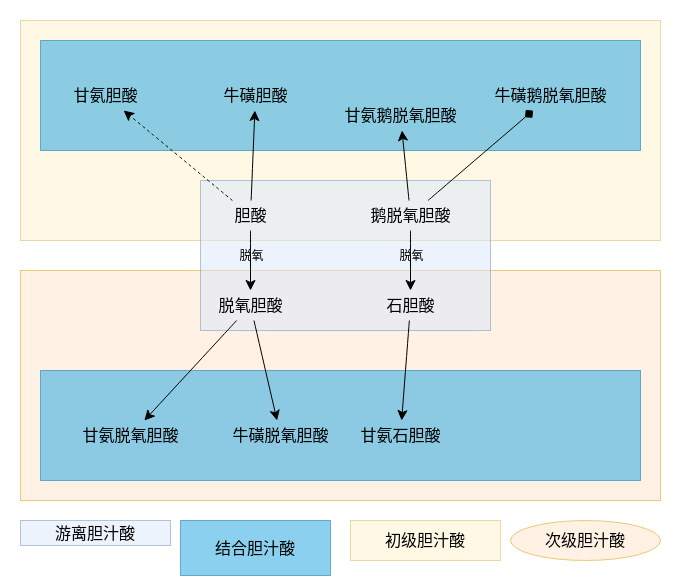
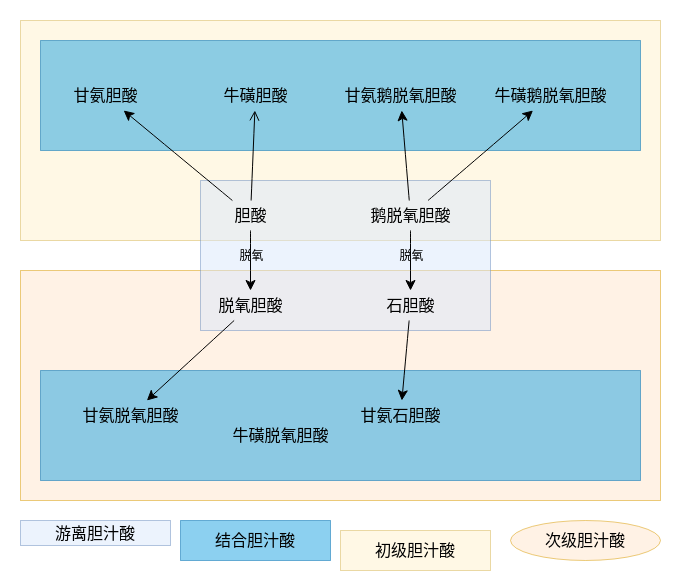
  <mxCell id="0" />
  <mxCell id="1" parent="0" />
  <mxCell id="2" value="" style="rounded=0;whiteSpace=wrap;html=1;fontSize=16;fillColor=#fff2cc;strokeColor=#d6b656;opacity=50;" vertex="1" parent="1"><mxGeometry x="20" y="20" width="640" height="220" as="geometry" /></mxCell>
  <mxCell id="3" value="" style="rounded=0;whiteSpace=wrap;html=1;fontSize=16;fillColor=#ffe6cc;strokeColor=#d79b00;opacity=50;" vertex="1" parent="1"><mxGeometry x="20" y="270" width="640" height="230" as="geometry" /></mxCell>
  <mxCell id="4" value="" style="rounded=0;whiteSpace=wrap;html=1;fontSize=16;fillColor=#dae8fc;strokeColor=#6c8ebf;opacity=50;" vertex="1" parent="1"><mxGeometry x="200" y="180" width="290" height="150" as="geometry" /></mxCell>
  <mxCell id="5" value="" style="rounded=0;whiteSpace=wrap;html=1;fontSize=16;fillColor=#1ba1e2;strokeColor=#006EAF;opacity=50;fontColor=#ffffff;" vertex="1" parent="1"><mxGeometry x="40" y="370" width="600" height="110" as="geometry" /></mxCell>
  <mxCell id="6" value="" style="rounded=0;whiteSpace=wrap;html=1;fontSize=16;fillColor=#1ba1e2;strokeColor=#006EAF;opacity=50;fontColor=#ffffff;" vertex="1" parent="1"><mxGeometry x="40" y="40" width="600" height="110" as="geometry" /></mxCell>
- <mxCell id="7" value="" style="edgeStyle=none;curved=1;rounded=0;orthogonalLoop=1;jettySize=auto;html=1;fontSize=12;startSize=8;endSize=8;" edge="1" parent="1" source="11" target="23"><mxGeometry relative="1" as="geometry" /></mxCell>
- <mxCell id="8" style="edgeStyle=none;curved=1;rounded=0;orthogonalLoop=1;jettySize=auto;html=1;fontSize=12;startSize=8;endSize=8;dashed=1;" edge="1" parent="1" source="11" target="22"><mxGeometry relative="1" as="geometry" /></mxCell>
+ <mxCell id="7" value="" style="edgeStyle=none;curved=1;rounded=0;orthogonalLoop=1;jettySize=auto;html=1;fontSize=12;startSize=8;endSize=8;endArrow=open;" edge="1" parent="1" source="11" target="23"><mxGeometry relative="1" as="geometry" /></mxCell>
+ <mxCell id="8" style="edgeStyle=none;curved=1;rounded=0;orthogonalLoop=1;jettySize=auto;html=1;fontSize=12;startSize=8;endSize=8;" edge="1" parent="1" source="11" target="22"><mxGeometry relative="1" as="geometry" /></mxCell>
  <mxCell id="9" style="edgeStyle=none;curved=1;rounded=0;orthogonalLoop=1;jettySize=auto;html=1;fontSize=12;startSize=8;endSize=8;" edge="1" parent="1" source="11" target="19"><mxGeometry relative="1" as="geometry" /></mxCell>
  <mxCell id="10" value="脱氧" style="edgeLabel;html=1;align=center;verticalAlign=middle;resizable=0;points=[];fontSize=12;labelBackgroundColor=none;" vertex="1" connectable="0" parent="9"><mxGeometry x="0.029" relative="1" as="geometry"><mxPoint y="-6" as="offset" /></mxGeometry></mxCell>
  <mxCell id="11" value="胆酸" style="text;html=1;align=center;verticalAlign=middle;resizable=0;points=[];autosize=1;strokeColor=none;fillColor=none;fontSize=16;" vertex="1" parent="1"><mxGeometry x="220" y="200" width="60" height="30" as="geometry" /></mxCell>
  <mxCell id="12" style="edgeStyle=none;curved=1;rounded=0;orthogonalLoop=1;jettySize=auto;html=1;fontSize=12;startSize=8;endSize=8;" edge="1" parent="1" source="16" target="24"><mxGeometry relative="1" as="geometry" /></mxCell>
- <mxCell id="13" style="edgeStyle=none;curved=1;rounded=0;orthogonalLoop=1;jettySize=auto;html=1;fontSize=12;startSize=8;endSize=8;endArrow=diamond;" edge="1" parent="1" source="16" target="25"><mxGeometry relative="1" as="geometry" /></mxCell>
+ <mxCell id="13" style="edgeStyle=none;curved=1;rounded=0;orthogonalLoop=1;jettySize=auto;html=1;fontSize=12;startSize=8;endSize=8;" edge="1" parent="1" source="16" target="25"><mxGeometry relative="1" as="geometry" /></mxCell>
  <mxCell id="14" style="edgeStyle=none;curved=1;rounded=0;orthogonalLoop=1;jettySize=auto;html=1;fontSize=12;startSize=8;endSize=8;" edge="1" parent="1" source="16" target="21"><mxGeometry relative="1" as="geometry" /></mxCell>
  <mxCell id="15" value="脱氧" style="edgeLabel;html=1;align=center;verticalAlign=middle;resizable=0;points=[];fontSize=12;labelBackgroundColor=none;" vertex="1" connectable="0" parent="14"><mxGeometry x="-0.115" y="4" relative="1" as="geometry"><mxPoint x="-4" y="-2" as="offset" /></mxGeometry></mxCell>
  <mxCell id="16" value="鹅脱氧胆酸" style="text;html=1;align=center;verticalAlign=middle;resizable=0;points=[];autosize=1;strokeColor=none;fillColor=none;fontSize=16;" vertex="1" parent="1"><mxGeometry x="360" y="200" width="100" height="30" as="geometry" /></mxCell>
- <mxCell id="17" style="edgeStyle=none;curved=1;rounded=0;orthogonalLoop=1;jettySize=auto;html=1;fontSize=12;startSize=8;endSize=8;" edge="1" parent="1" source="19" target="27"><mxGeometry relative="1" as="geometry" /></mxCell>
  <mxCell id="18" style="edgeStyle=none;curved=1;rounded=0;orthogonalLoop=1;jettySize=auto;html=1;fontSize=12;startSize=8;endSize=8;" edge="1" parent="1" source="19" target="26"><mxGeometry relative="1" as="geometry" /></mxCell>
  <mxCell id="19" value="脱氧胆酸" style="text;html=1;align=center;verticalAlign=middle;resizable=0;points=[];autosize=1;strokeColor=none;fillColor=none;fontSize=16;" vertex="1" parent="1"><mxGeometry x="205" y="290" width="90" height="30" as="geometry" /></mxCell>
  <mxCell id="20" style="edgeStyle=none;curved=1;rounded=0;orthogonalLoop=1;jettySize=auto;html=1;fontSize=12;startSize=8;endSize=8;" edge="1" parent="1" source="21" target="28"><mxGeometry relative="1" as="geometry" /></mxCell>
  <mxCell id="21" value="石胆酸" style="text;html=1;align=center;verticalAlign=middle;resizable=0;points=[];autosize=1;strokeColor=none;fillColor=none;fontSize=16;" vertex="1" parent="1"><mxGeometry x="375" y="290" width="70" height="30" as="geometry" /></mxCell>
  <mxCell id="22" value="甘氨胆酸" style="text;html=1;align=center;verticalAlign=middle;resizable=0;points=[];autosize=1;strokeColor=none;fillColor=none;fontSize=16;" vertex="1" parent="1"><mxGeometry x="60" y="80" width="90" height="30" as="geometry" /></mxCell>
  <mxCell id="23" value="牛磺胆酸" style="text;html=1;align=center;verticalAlign=middle;resizable=0;points=[];autosize=1;strokeColor=none;fillColor=none;fontSize=16;" vertex="1" parent="1"><mxGeometry x="210" y="80" width="90" height="30" as="geometry" /></mxCell>
- <mxCell id="24" value="甘氨鹅脱氧胆酸" style="text;html=1;align=center;verticalAlign=middle;resizable=0;points=[];autosize=1;strokeColor=none;fillColor=none;fontSize=16;" vertex="1" parent="1"><mxGeometry x="330" y="100" width="140" height="30" as="geometry" /></mxCell>
+ <mxCell id="24" value="甘氨鹅脱氧胆酸" style="text;html=1;align=center;verticalAlign=middle;resizable=0;points=[];autosize=1;strokeColor=none;fillColor=none;fontSize=16;" vertex="1" parent="1"><mxGeometry x="330" y="80" width="140" height="30" as="geometry" /></mxCell>
  <mxCell id="25" value="牛磺鹅脱氧胆酸" style="text;html=1;align=center;verticalAlign=middle;resizable=0;points=[];autosize=1;strokeColor=none;fillColor=none;fontSize=16;" vertex="1" parent="1"><mxGeometry x="480" y="80" width="140" height="30" as="geometry" /></mxCell>
- <mxCell id="26" value="甘氨脱氧胆酸" style="text;html=1;align=center;verticalAlign=middle;resizable=0;points=[];autosize=1;strokeColor=none;fillColor=none;fontSize=16;" vertex="1" parent="1"><mxGeometry x="70" y="420" width="120" height="30" as="geometry" /></mxCell>
+ <mxCell id="26" value="甘氨脱氧胆酸" style="text;html=1;align=center;verticalAlign=middle;resizable=0;points=[];autosize=1;strokeColor=none;fillColor=none;fontSize=16;" vertex="1" parent="1"><mxGeometry x="70" y="400" width="120" height="30" as="geometry" /></mxCell>
  <mxCell id="27" value="牛磺脱氧胆酸" style="text;html=1;align=center;verticalAlign=middle;resizable=0;points=[];autosize=1;strokeColor=none;fillColor=none;fontSize=16;" vertex="1" parent="1"><mxGeometry x="220" y="420" width="120" height="30" as="geometry" /></mxCell>
- <mxCell id="28" value="甘氨石胆酸" style="text;html=1;align=center;verticalAlign=middle;resizable=0;points=[];autosize=1;strokeColor=none;fillColor=none;fontSize=16;" vertex="1" parent="1"><mxGeometry x="350" y="420" width="100" height="30" as="geometry" /></mxCell>
+ <mxCell id="28" value="甘氨石胆酸" style="text;html=1;align=center;verticalAlign=middle;resizable=0;points=[];autosize=1;strokeColor=none;fillColor=none;fontSize=16;" vertex="1" parent="1"><mxGeometry x="350" y="400" width="100" height="30" as="geometry" /></mxCell>
  <mxCell id="29" value="游离胆汁酸" style="rounded=0;whiteSpace=wrap;html=1;fontSize=16;fillColor=#dae8fc;strokeColor=#6c8ebf;opacity=50;" vertex="1" parent="1"><mxGeometry x="20" y="520" width="150" height="25" as="geometry" /></mxCell>
- <mxCell id="30" value="&lt;font color=&quot;#000000&quot;&gt;结合胆汁酸&lt;/font&gt;" style="rounded=0;whiteSpace=wrap;html=1;fontSize=16;fillColor=#1ba1e2;strokeColor=#006EAF;opacity=50;fontColor=#ffffff;" vertex="1" parent="1"><mxGeometry x="180" y="520" width="150" height="55" as="geometry" /></mxCell>
- <mxCell id="31" value="初级胆汁酸" style="rounded=0;whiteSpace=wrap;html=1;fontSize=16;fillColor=#fff2cc;strokeColor=#d6b656;opacity=50;" vertex="1" parent="1"><mxGeometry x="350" y="520" width="150" height="40" as="geometry" /></mxCell>
+ <mxCell id="30" value="&lt;font color=&quot;#000000&quot;&gt;结合胆汁酸&lt;/font&gt;" style="rounded=0;whiteSpace=wrap;html=1;fontSize=16;fillColor=#1ba1e2;strokeColor=#006EAF;opacity=50;fontColor=#ffffff;" vertex="1" parent="1"><mxGeometry x="180" y="520" width="150" height="40" as="geometry" /></mxCell>
+ <mxCell id="31" value="初级胆汁酸" style="rounded=0;whiteSpace=wrap;html=1;fontSize=16;fillColor=#fff2cc;strokeColor=#d6b656;opacity=50;" vertex="1" parent="1"><mxGeometry x="340" y="530" width="150" height="40" as="geometry" /></mxCell>
  <mxCell id="32" value="次级胆汁酸" style="ellipse;whiteSpace=wrap;html=1;fontSize=16;fillColor=#ffe6cc;strokeColor=#d79b00;opacity=50;" vertex="1" parent="1"><mxGeometry x="510" y="520" width="150" height="40" as="geometry" /></mxCell>
